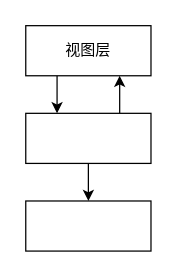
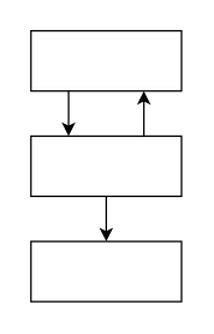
  <mxCell id="0" />
  <mxCell id="1" parent="0" />
  <mxCell id="2" value="" style="whiteSpace=wrap;html=1;align=center;" vertex="1" parent="1"><mxGeometry x="20" y="160" width="100" height="40" as="geometry" /></mxCell>
  <mxCell id="3" style="edgeStyle=orthogonalEdgeStyle;rounded=0;orthogonalLoop=1;jettySize=auto;html=1;exitX=0.5;exitY=1;exitDx=0;exitDy=0;entryX=0.5;entryY=0;entryDx=0;entryDy=0;" edge="1" parent="1" source="5" target="2"><mxGeometry relative="1" as="geometry" /></mxCell>
  <mxCell id="4" style="edgeStyle=orthogonalEdgeStyle;rounded=0;orthogonalLoop=1;jettySize=auto;html=1;exitX=0.75;exitY=0;exitDx=0;exitDy=0;entryX=0.75;entryY=1;entryDx=0;entryDy=0;" edge="1" parent="1" source="5" target="7"><mxGeometry relative="1" as="geometry" /></mxCell>
  <mxCell id="5" value="" style="whiteSpace=wrap;html=1;align=center;" vertex="1" parent="1"><mxGeometry x="20" y="90" width="100" height="40" as="geometry" /></mxCell>
  <mxCell id="6" style="edgeStyle=orthogonalEdgeStyle;rounded=0;orthogonalLoop=1;jettySize=auto;html=1;exitX=0.25;exitY=1;exitDx=0;exitDy=0;entryX=0.25;entryY=0;entryDx=0;entryDy=0;" edge="1" parent="1" source="7" target="5"><mxGeometry relative="1" as="geometry" /></mxCell>
  <mxCell id="7" value="" style="whiteSpace=wrap;html=1;align=center;" vertex="1" parent="1"><mxGeometry x="20" y="20" width="100" height="40" as="geometry" /></mxCell>
- <mxCell id="8" value="视图层" style="text;html=1;strokeColor=none;fillColor=none;align=center;verticalAlign=middle;whiteSpace=wrap;rounded=0;" vertex="1" parent="1"><mxGeometry x="40" y="25" width="60" height="30" as="geometry" /></mxCell>
